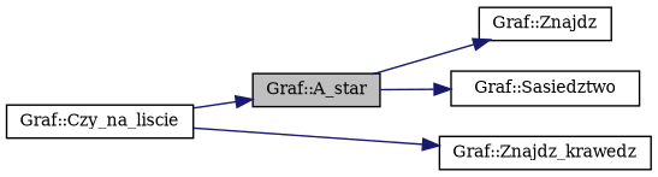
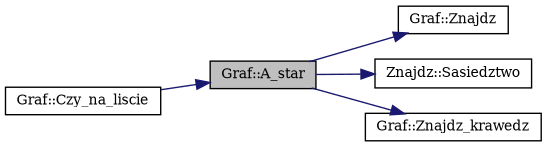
  digraph {
    fontname="DejaVu Serif"
    rankdir=LR
    node [color=black fillcolor=white fontname="DejaVu Serif" fontsize=10 shape=record style=filled]
    edge [color=midnightblue fontname="DejaVu Serif" fontsize=10 labelfontname=Helvetica labelfontsize=10 style=solid]
    n1 [fillcolor=grey75 fontcolor=black height=0.2 label="Graf::A_star" width=0.4]
    n2 [height=0.2 label="Graf::Znajdz" width=0.4]
-   n3 [height=0.2 label="Graf::Sasiedztwo" width=0.4]
+   n3 [height=0.2 label="Znajdz::Sasiedztwo" width=0.4]
    n4 [height=0.2 label="Graf::Znajdz_krawedz" width=0.4]
    n5 [height=0.2 label="Graf::Czy_na_liscie" width=0.4]
    n1 -> n2
    n1 -> n3
-   n5 -> n4
+   n1 -> n4
    n5 -> n1
  }
